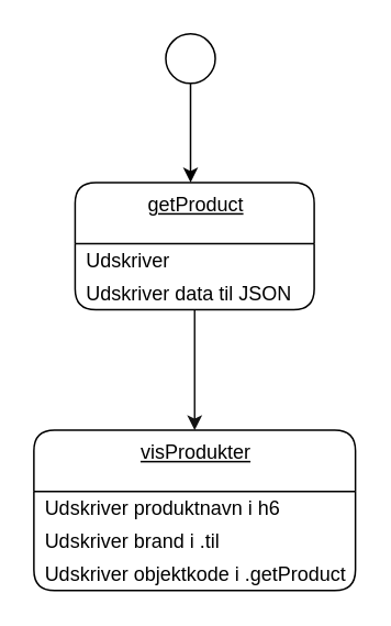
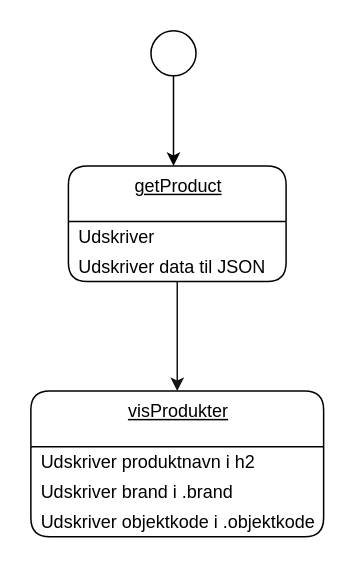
  <mxCell id="0" />
  <mxCell id="1" parent="0" />
  <mxCell id="2" style="edgeStyle=none;html=1;shadow=0;strokeColor=#000000;" parent="1" source="3" edge="1"><mxGeometry relative="1" as="geometry"><mxPoint x="115" y="110" as="targetPoint" /></mxGeometry></mxCell>
  <mxCell id="3" value="" style="ellipse;strokeColor=#000000;" parent="1" vertex="1"><mxGeometry x="100" y="20" width="30" height="30" as="geometry" /></mxCell>
  <mxCell id="4" style="edgeStyle=none;html=1;strokeColor=#141414;" edge="1" parent="1" source="5"><mxGeometry relative="1" as="geometry"><mxPoint x="117.5" y="260" as="targetPoint" /></mxGeometry></mxCell>
  <mxCell id="5" value="getProduct" style="swimlane;fontStyle=4;align=center;verticalAlign=top;childLayout=stackLayout;horizontal=1;startSize=37;horizontalStack=0;resizeParent=1;resizeParentMax=0;resizeLast=0;collapsible=0;marginBottom=0;html=1;rounded=1;absoluteArcSize=1;arcSize=25;" vertex="1" parent="1"><mxGeometry x="45" y="110" width="145" height="77" as="geometry" /></mxCell>
  <mxCell id="6" value="Udskriver" style="fillColor=none;strokeColor=none;align=left;verticalAlign=middle;spacingLeft=5;" vertex="1" parent="5"><mxGeometry y="37" width="145" height="20" as="geometry" /></mxCell>
  <mxCell id="7" value="Udskriver data til JSON" style="fillColor=none;strokeColor=none;align=left;verticalAlign=middle;spacingLeft=5;" vertex="1" parent="5"><mxGeometry y="57" width="145" height="20" as="geometry" /></mxCell>
  <mxCell id="8" value="visProdukter" style="swimlane;fontStyle=4;align=center;verticalAlign=top;childLayout=stackLayout;horizontal=1;startSize=37;horizontalStack=0;resizeParent=1;resizeParentMax=0;resizeLast=0;collapsible=0;marginBottom=0;html=1;rounded=1;absoluteArcSize=1;arcSize=25;" vertex="1" parent="1"><mxGeometry x="20" y="260" width="195" height="97" as="geometry" /></mxCell>
- <mxCell id="9" value="Udskriver produktnavn i h6" style="fillColor=none;strokeColor=none;align=left;verticalAlign=middle;spacingLeft=5;" vertex="1" parent="8"><mxGeometry y="37" width="195" height="20" as="geometry" /></mxCell>
- <mxCell id="10" value="Udskriver brand i .til" style="fillColor=none;strokeColor=none;align=left;verticalAlign=middle;spacingLeft=5;" vertex="1" parent="8"><mxGeometry y="57" width="195" height="20" as="geometry" /></mxCell>
- <mxCell id="11" value="Udskriver objektkode i .getProduct" style="fillColor=none;strokeColor=none;align=left;verticalAlign=middle;spacingLeft=5;" vertex="1" parent="8"><mxGeometry y="77" width="195" height="20" as="geometry" /></mxCell>
+ <mxCell id="9" value="Udskriver produktnavn i h2" style="fillColor=none;strokeColor=none;align=left;verticalAlign=middle;spacingLeft=5;" vertex="1" parent="8"><mxGeometry y="37" width="195" height="20" as="geometry" /></mxCell>
+ <mxCell id="10" value="Udskriver brand i .brand" style="fillColor=none;strokeColor=none;align=left;verticalAlign=middle;spacingLeft=5;" vertex="1" parent="8"><mxGeometry y="57" width="195" height="20" as="geometry" /></mxCell>
+ <mxCell id="11" value="Udskriver objektkode i .objektkode" style="fillColor=none;strokeColor=none;align=left;verticalAlign=middle;spacingLeft=5;" vertex="1" parent="8"><mxGeometry y="77" width="195" height="20" as="geometry" /></mxCell>
